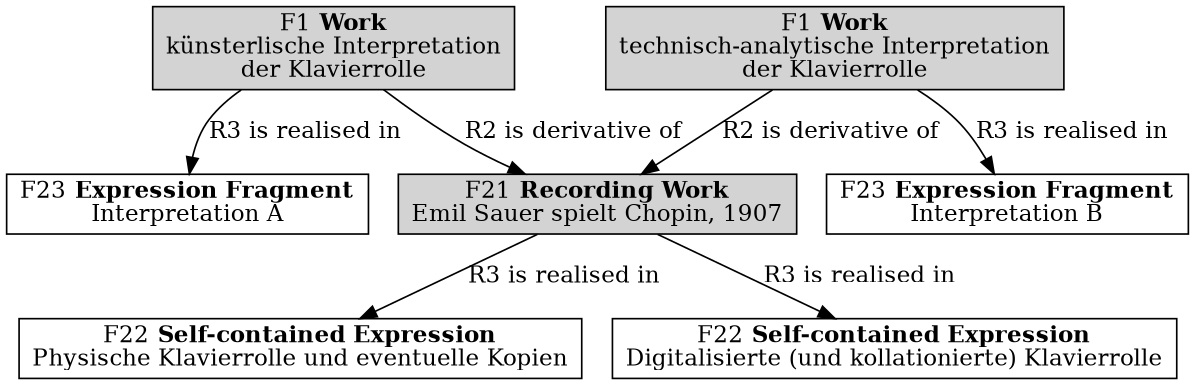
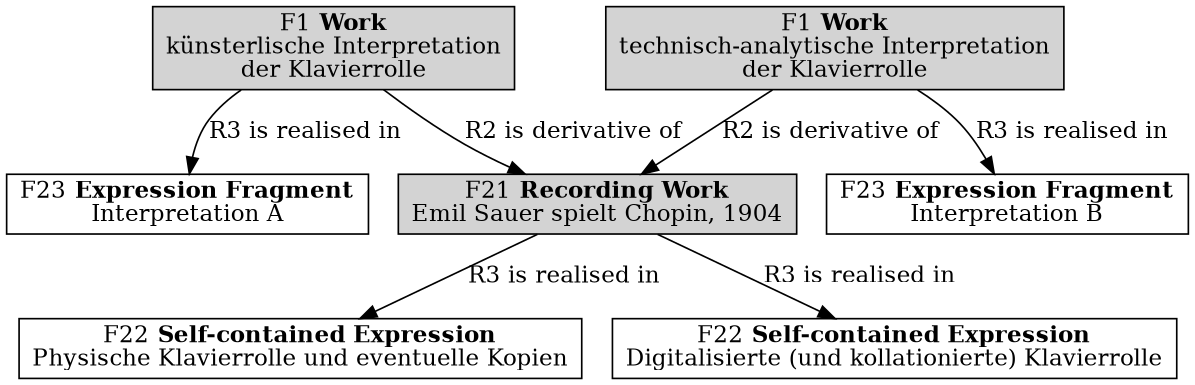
  digraph {
    node [shape=box]
-   n1 [label=<F21 <B>Recording Work</B><BR/>Emil Sauer spielt Chopin, 1907> style=filled]
+   n1 [label=<F21 <B>Recording Work</B><BR/>Emil Sauer spielt Chopin, 1904> style=filled]
    n2 [label=<F22 <B>Self-contained Expression</B><BR/>Physische Klavierrolle und eventuelle Kopien>]
    n3 [label=<F22 <B>Self-contained Expression</B><BR/>Digitalisierte (und kollationierte) Klavierrolle>]
    n4 [label=<F1 <B>Work</B><BR/>künsterlische Interpretation<BR/>der Klavierrolle> style=filled]
    n5 [label=<F23 <B>Expression Fragment</B><BR/>Interpretation A>]
    n6 [label=<F1 <B>Work</B><BR/>technisch-analytische Interpretation<BR/>der Klavierrolle> style=filled]
    n7 [label=<F23 <B>Expression Fragment</B><BR/>Interpretation B>]
    n1 -> n2 [label="R3 is realised in"]
    n1 -> n3 [label="R3 is realised in"]
    n4 -> n1 [label="R2 is derivative of"]
    n4 -> n5 [label="R3 is realised in"]
    n6 -> n1 [label="R2 is derivative of"]
    n6 -> n7 [label="R3 is realised in"]
  }
